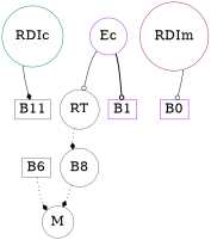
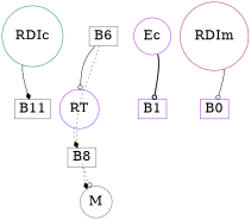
  strict digraph {
    remincross=true
    splines=curved
    node [color=gray40 fontsize=26 shape=circle]
    edge [arrowhead=diamond style=solid]
    RDIc [color=teal]
    B11 [shape=box]
-   B8
-   RT
+   B8 [shape=box]
+   RT [color=purple]
    M
    Ec [color=purple]
    B1 [color=purple shape=box]
    RDIm [color=brown]
    n9 [color=purple label=B0 shape=box]
    B6 [shape=box]
    RDIc -> B11
    B8 -> M [style=dotted]
    RT -> B8 [style=dotted]
    Ec -> B1 [arrowhead=odot style=bold]
    RDIm -> n9 [arrowhead=odot]
-   Ec -> RT [arrowhead=odot]
-   B6 -> M [style=dotted]
+   B6 -> RT [arrowhead=odot]
+   B6 -> M [arrowhead=odot style=dotted]
  }
